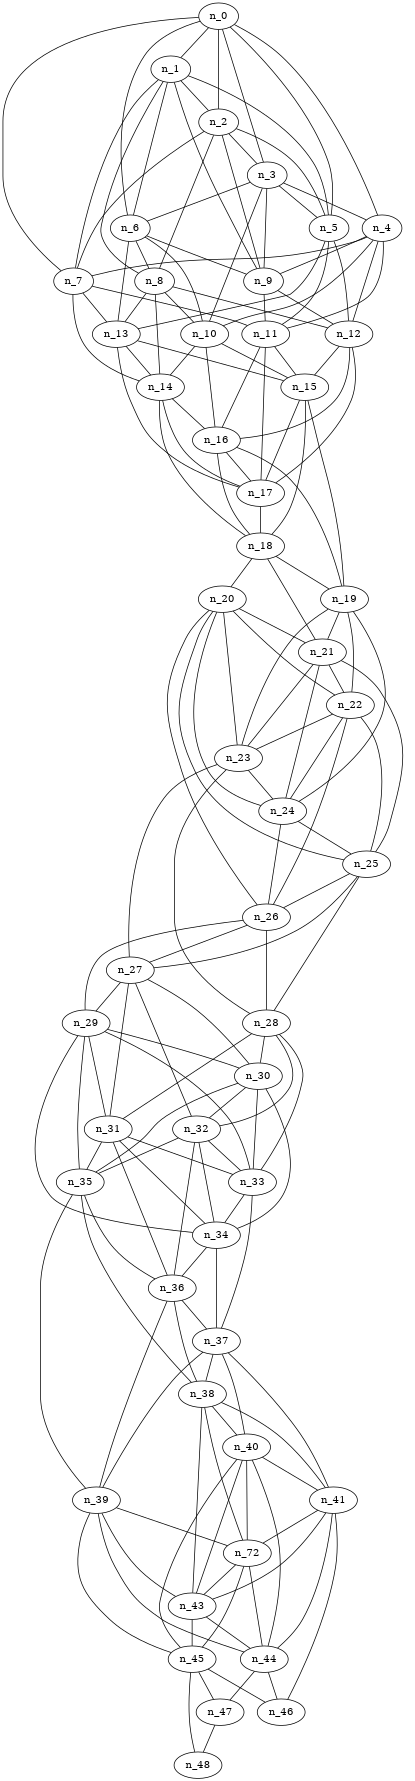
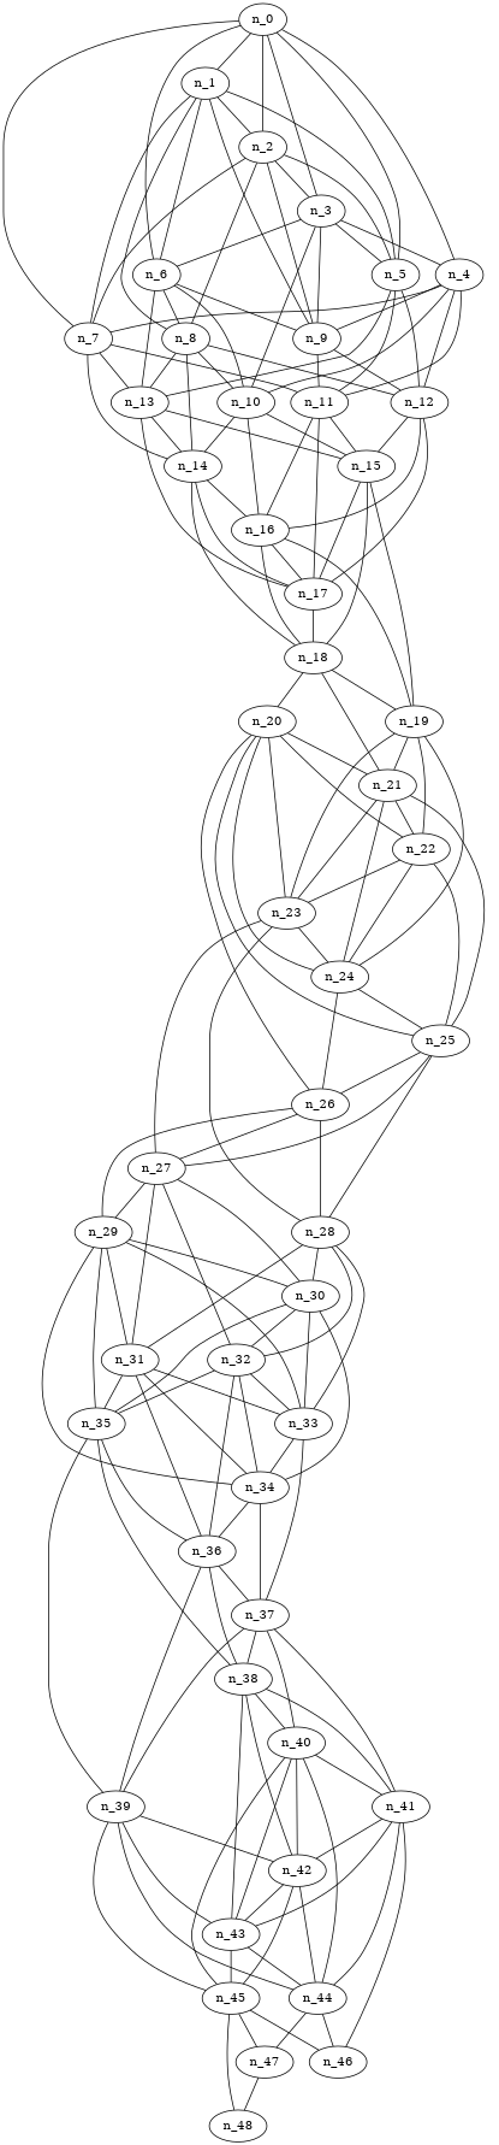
  graph {
    n_0
    n_1
    n_2
    n_3
    n_4
    n_5
    n_6
    n_7
    n_8
    n_9
    n_10
    n_11
    n_12
    n_13
    n_14
    n_15
    n_16
    n_17
    n_18
    n_19
    n_20
    n_21
    n_22
    n_23
    n_24
    n_25
    n_26
    n_27
    n_28
    n_29
    n_30
    n_31
    n_32
    n_33
    n_34
    n_35
    n_36
    n_37
    n_38
    n_39
    n_40
    n_41
-   n_42 [label=n_72]
+   n_42
    n_43
    n_44
    n_45
    n_46
    n_47
    n_48
    n_0 -- n_1
    n_0 -- n_2
    n_0 -- n_3
    n_0 -- n_4
    n_0 -- n_5
    n_0 -- n_6
    n_0 -- n_7
    n_1 -- n_2
    n_1 -- n_5
    n_1 -- n_6
    n_1 -- n_7
    n_1 -- n_8
    n_1 -- n_9
    n_2 -- n_3
    n_2 -- n_5
    n_2 -- n_7
    n_2 -- n_8
    n_2 -- n_9
    n_3 -- n_4
    n_3 -- n_5
    n_3 -- n_6
    n_3 -- n_9
    n_3 -- n_10
    n_4 -- n_7
    n_4 -- n_9
    n_4 -- n_10
    n_4 -- n_11
    n_4 -- n_12
    n_5 -- n_11
    n_5 -- n_12
    n_5 -- n_13
    n_6 -- n_8
    n_6 -- n_9
    n_6 -- n_10
    n_6 -- n_13
    n_7 -- n_11
    n_7 -- n_13
    n_7 -- n_14
    n_8 -- n_10
    n_8 -- n_12
    n_8 -- n_13
    n_8 -- n_14
    n_9 -- n_11
    n_9 -- n_12
    n_10 -- n_14
    n_10 -- n_15
    n_10 -- n_16
    n_11 -- n_15
    n_11 -- n_16
    n_11 -- n_17
    n_12 -- n_15
    n_12 -- n_16
    n_12 -- n_17
    n_13 -- n_14
    n_13 -- n_15
    n_13 -- n_17
    n_14 -- n_16
    n_14 -- n_17
    n_14 -- n_18
    n_15 -- n_17
    n_15 -- n_18
    n_15 -- n_19
    n_16 -- n_17
    n_16 -- n_18
    n_16 -- n_19
    n_17 -- n_18
    n_18 -- n_19
    n_18 -- n_20
    n_18 -- n_21
    n_19 -- n_21
    n_19 -- n_22
    n_19 -- n_23
    n_19 -- n_24
    n_20 -- n_21
    n_20 -- n_22
    n_20 -- n_23
    n_20 -- n_24
    n_20 -- n_25
    n_20 -- n_26
    n_21 -- n_22
    n_21 -- n_23
    n_21 -- n_24
    n_21 -- n_25
    n_22 -- n_23
    n_22 -- n_24
    n_22 -- n_25
-   n_22 -- n_26
    n_23 -- n_24
    n_23 -- n_27
    n_23 -- n_28
    n_24 -- n_25
    n_24 -- n_26
    n_25 -- n_26
    n_25 -- n_27
    n_25 -- n_28
    n_26 -- n_27
    n_26 -- n_28
    n_26 -- n_29
    n_27 -- n_29
    n_27 -- n_30
    n_27 -- n_31
    n_27 -- n_32
    n_28 -- n_30
    n_28 -- n_31
    n_28 -- n_32
    n_28 -- n_33
    n_29 -- n_30
    n_29 -- n_31
    n_29 -- n_33
    n_29 -- n_34
    n_29 -- n_35
    n_30 -- n_32
    n_30 -- n_33
    n_30 -- n_34
    n_30 -- n_35
    n_31 -- n_33
    n_31 -- n_34
    n_31 -- n_35
    n_31 -- n_36
    n_32 -- n_33
    n_32 -- n_34
    n_32 -- n_35
    n_32 -- n_36
    n_33 -- n_34
    n_33 -- n_37
    n_34 -- n_36
    n_34 -- n_37
    n_35 -- n_36
    n_35 -- n_38
    n_35 -- n_39
    n_36 -- n_37
    n_36 -- n_38
    n_36 -- n_39
    n_37 -- n_38
    n_37 -- n_39
    n_37 -- n_40
    n_37 -- n_41
    n_38 -- n_40
    n_38 -- n_41
    n_38 -- n_42
    n_38 -- n_43
    n_39 -- n_42
    n_39 -- n_43
    n_39 -- n_44
    n_39 -- n_45
    n_40 -- n_41
    n_40 -- n_42
    n_40 -- n_43
    n_40 -- n_44
    n_40 -- n_45
    n_41 -- n_42
    n_41 -- n_43
    n_41 -- n_44
    n_41 -- n_46
    n_42 -- n_43
    n_42 -- n_44
    n_42 -- n_45
    n_43 -- n_44
    n_43 -- n_45
    n_44 -- n_46
    n_44 -- n_47
    n_45 -- n_46
    n_45 -- n_47
    n_45 -- n_48
    n_47 -- n_48
  }
